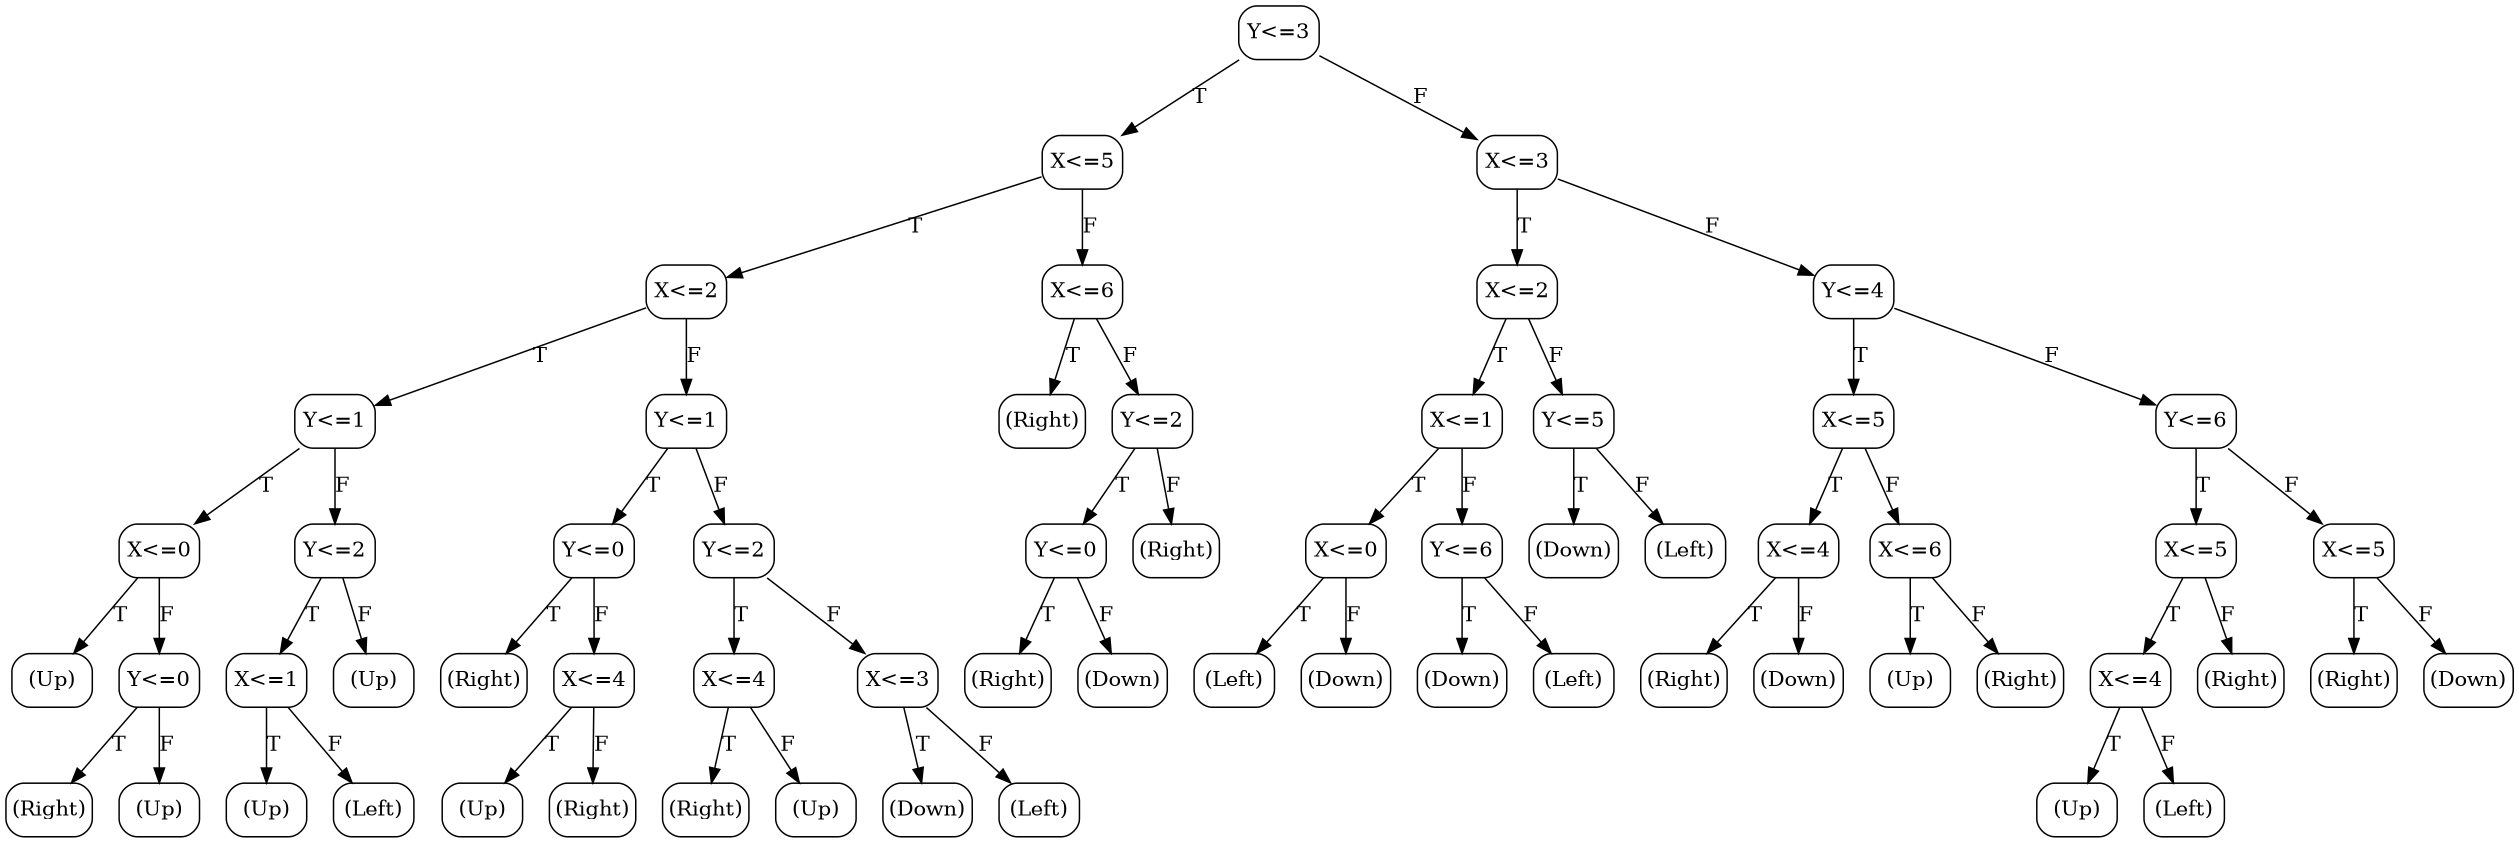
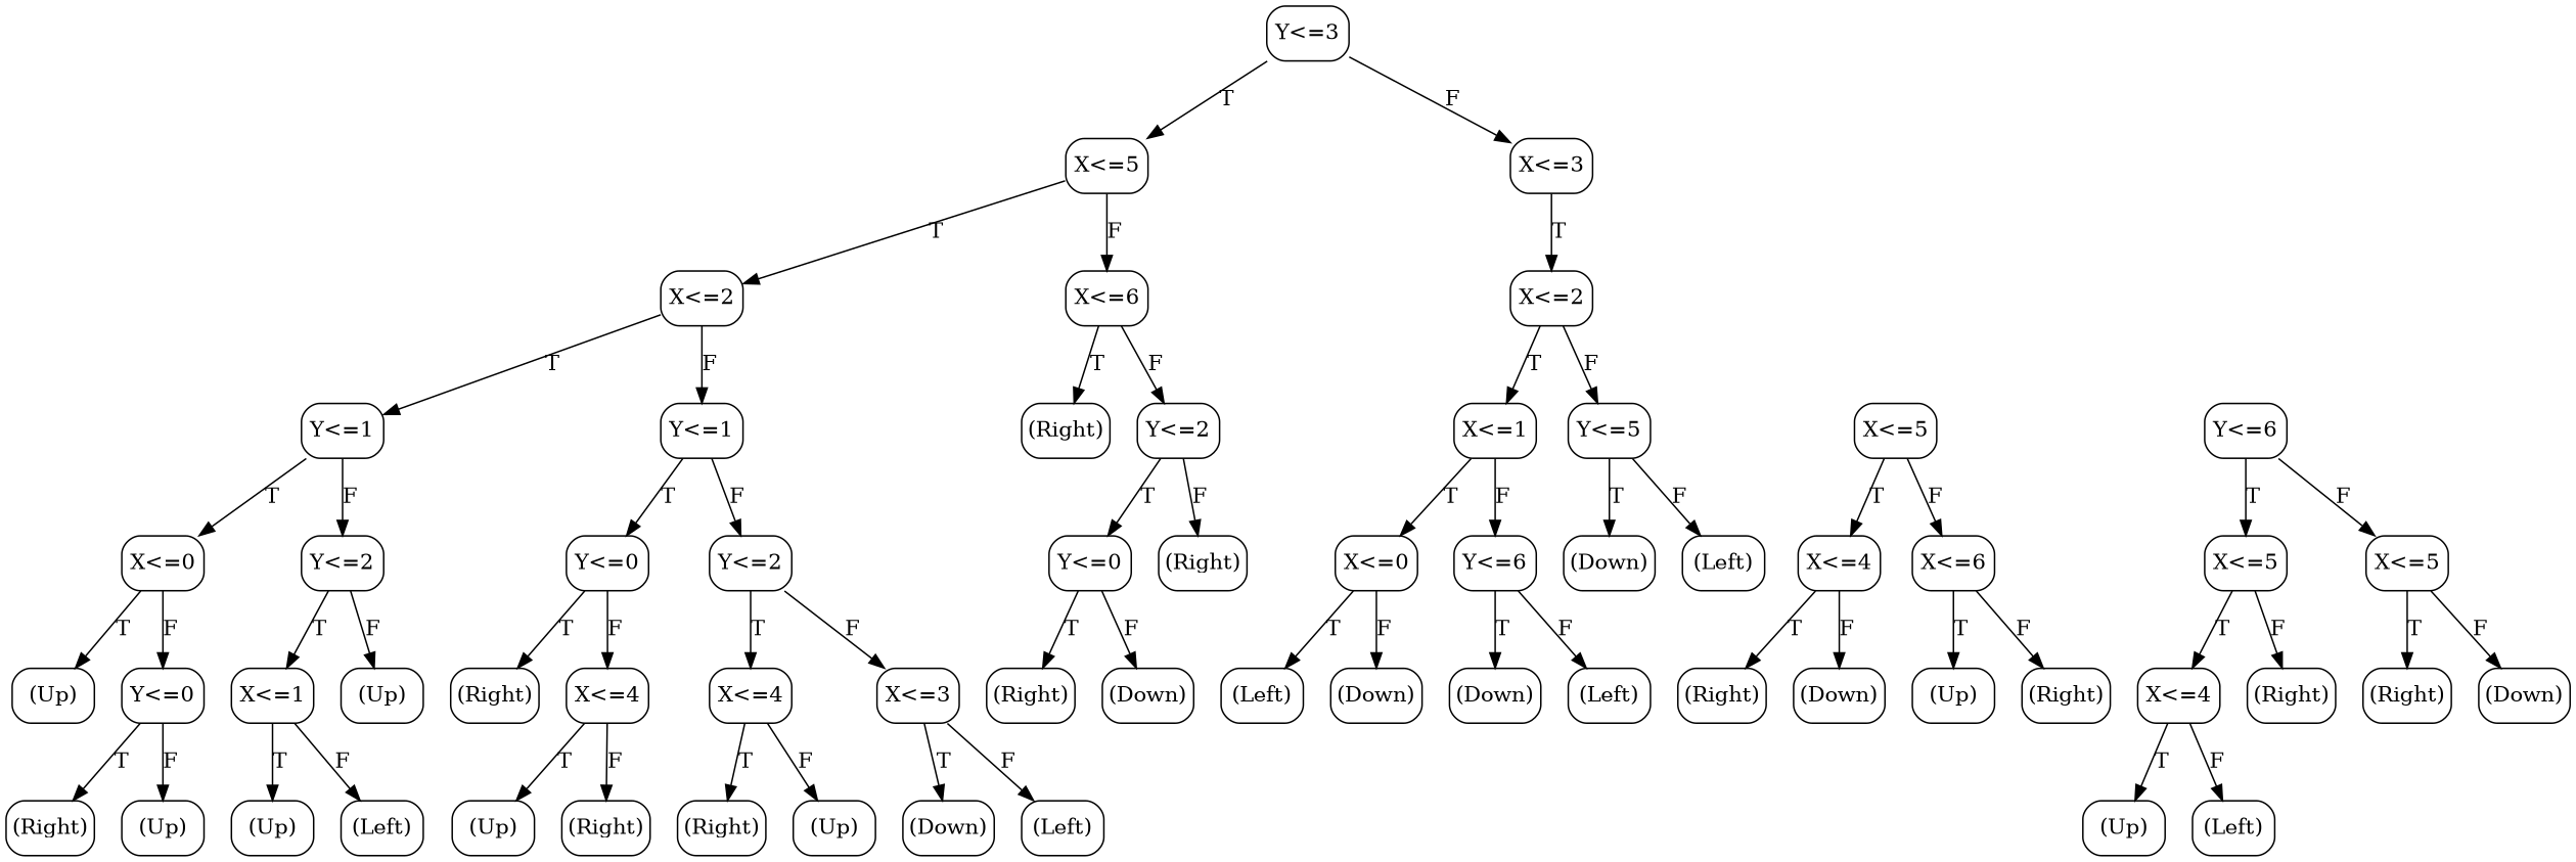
  digraph {
    node [margin="0.05,0.05" shape=box style=rounded]
    n1 [label="(Up)"]
    n2 [label="(Right)"]
    n3 [label="(Up)"]
    n4 [label="Y<=0"]
    n5 [label="X<=0"]
    n6 [label="(Up)"]
    n7 [label="(Left)"]
    n8 [label="X<=1"]
    n9 [label="(Up)"]
    n10 [label="Y<=2"]
    n11 [label="Y<=1"]
    n12 [label="(Right)"]
    n13 [label="(Up)"]
    n14 [label="(Right)"]
    n15 [label="X<=4"]
    n16 [label="Y<=0"]
    n17 [label="(Right)"]
    n18 [label="(Up)"]
    n19 [label="X<=4"]
    n20 [label="(Down)"]
    n21 [label="(Left)"]
    n22 [label="X<=3"]
    n23 [label="Y<=2"]
    n24 [label="Y<=1"]
    n25 [label="X<=2"]
    n26 [label="(Right)"]
    n27 [label="(Right)"]
    n28 [label="(Down)"]
    n29 [label="Y<=0"]
    n30 [label="(Right)"]
    n31 [label="Y<=2"]
    n32 [label="X<=6"]
    n33 [label="X<=5"]
    n34 [label="(Left)"]
    n35 [label="(Down)"]
    n36 [label="X<=0"]
    n37 [label="(Down)"]
    n38 [label="(Left)"]
    n39 [label="Y<=6"]
    n40 [label="X<=1"]
    n41 [label="(Down)"]
    n42 [label="(Left)"]
    n43 [label="Y<=5"]
    n44 [label="X<=2"]
    n45 [label="(Right)"]
    n46 [label="(Down)"]
    n47 [label="X<=4"]
    n48 [label="(Up)"]
    n49 [label="(Right)"]
    n50 [label="X<=6"]
    n51 [label="X<=5"]
    n52 [label="(Up)"]
    n53 [label="(Left)"]
    n54 [label="X<=4"]
    n55 [label="(Right)"]
    n56 [label="X<=5"]
    n57 [label="(Right)"]
    n58 [label="(Down)"]
    n59 [label="X<=5"]
    n60 [label="Y<=6"]
-   n61 [label="Y<=4"]
    n62 [label="X<=3"]
    n63 [label="Y<=3"]
    n4 -> n2 [label=T]
    n4 -> n3 [label=F]
    n5 -> n1 [label=T]
    n5 -> n4 [label=F]
    n8 -> n6 [label=T]
    n8 -> n7 [label=F]
    n10 -> n8 [label=T]
    n10 -> n9 [label=F]
    n11 -> n5 [label=T]
    n11 -> n10 [label=F]
    n15 -> n13 [label=T]
    n15 -> n14 [label=F]
    n16 -> n12 [label=T]
    n16 -> n15 [label=F]
    n19 -> n17 [label=T]
    n19 -> n18 [label=F]
    n22 -> n20 [label=T]
    n22 -> n21 [label=F]
    n23 -> n19 [label=T]
    n23 -> n22 [label=F]
    n24 -> n16 [label=T]
    n24 -> n23 [label=F]
    n25 -> n11 [label=T]
    n25 -> n24 [label=F]
    n29 -> n27 [label=T]
    n29 -> n28 [label=F]
    n31 -> n29 [label=T]
    n31 -> n30 [label=F]
    n32 -> n26 [label=T]
    n32 -> n31 [label=F]
    n33 -> n25 [label=T]
    n33 -> n32 [label=F]
    n36 -> n34 [label=T]
    n36 -> n35 [label=F]
    n39 -> n37 [label=T]
    n39 -> n38 [label=F]
    n40 -> n36 [label=T]
    n40 -> n39 [label=F]
    n43 -> n41 [label=T]
    n43 -> n42 [label=F]
    n44 -> n40 [label=T]
    n44 -> n43 [label=F]
    n47 -> n45 [label=T]
    n47 -> n46 [label=F]
    n50 -> n48 [label=T]
    n50 -> n49 [label=F]
    n51 -> n47 [label=T]
    n51 -> n50 [label=F]
    n54 -> n52 [label=T]
    n54 -> n53 [label=F]
    n56 -> n54 [label=T]
    n56 -> n55 [label=F]
    n59 -> n57 [label=T]
    n59 -> n58 [label=F]
    n60 -> n56 [label=T]
    n60 -> n59 [label=F]
-   n61 -> n51 [label=T]
-   n61 -> n60 [label=F]
    n62 -> n44 [label=T]
-   n62 -> n61 [label=F]
    n63 -> n33 [label=T]
    n63 -> n62 [label=F]
  }
